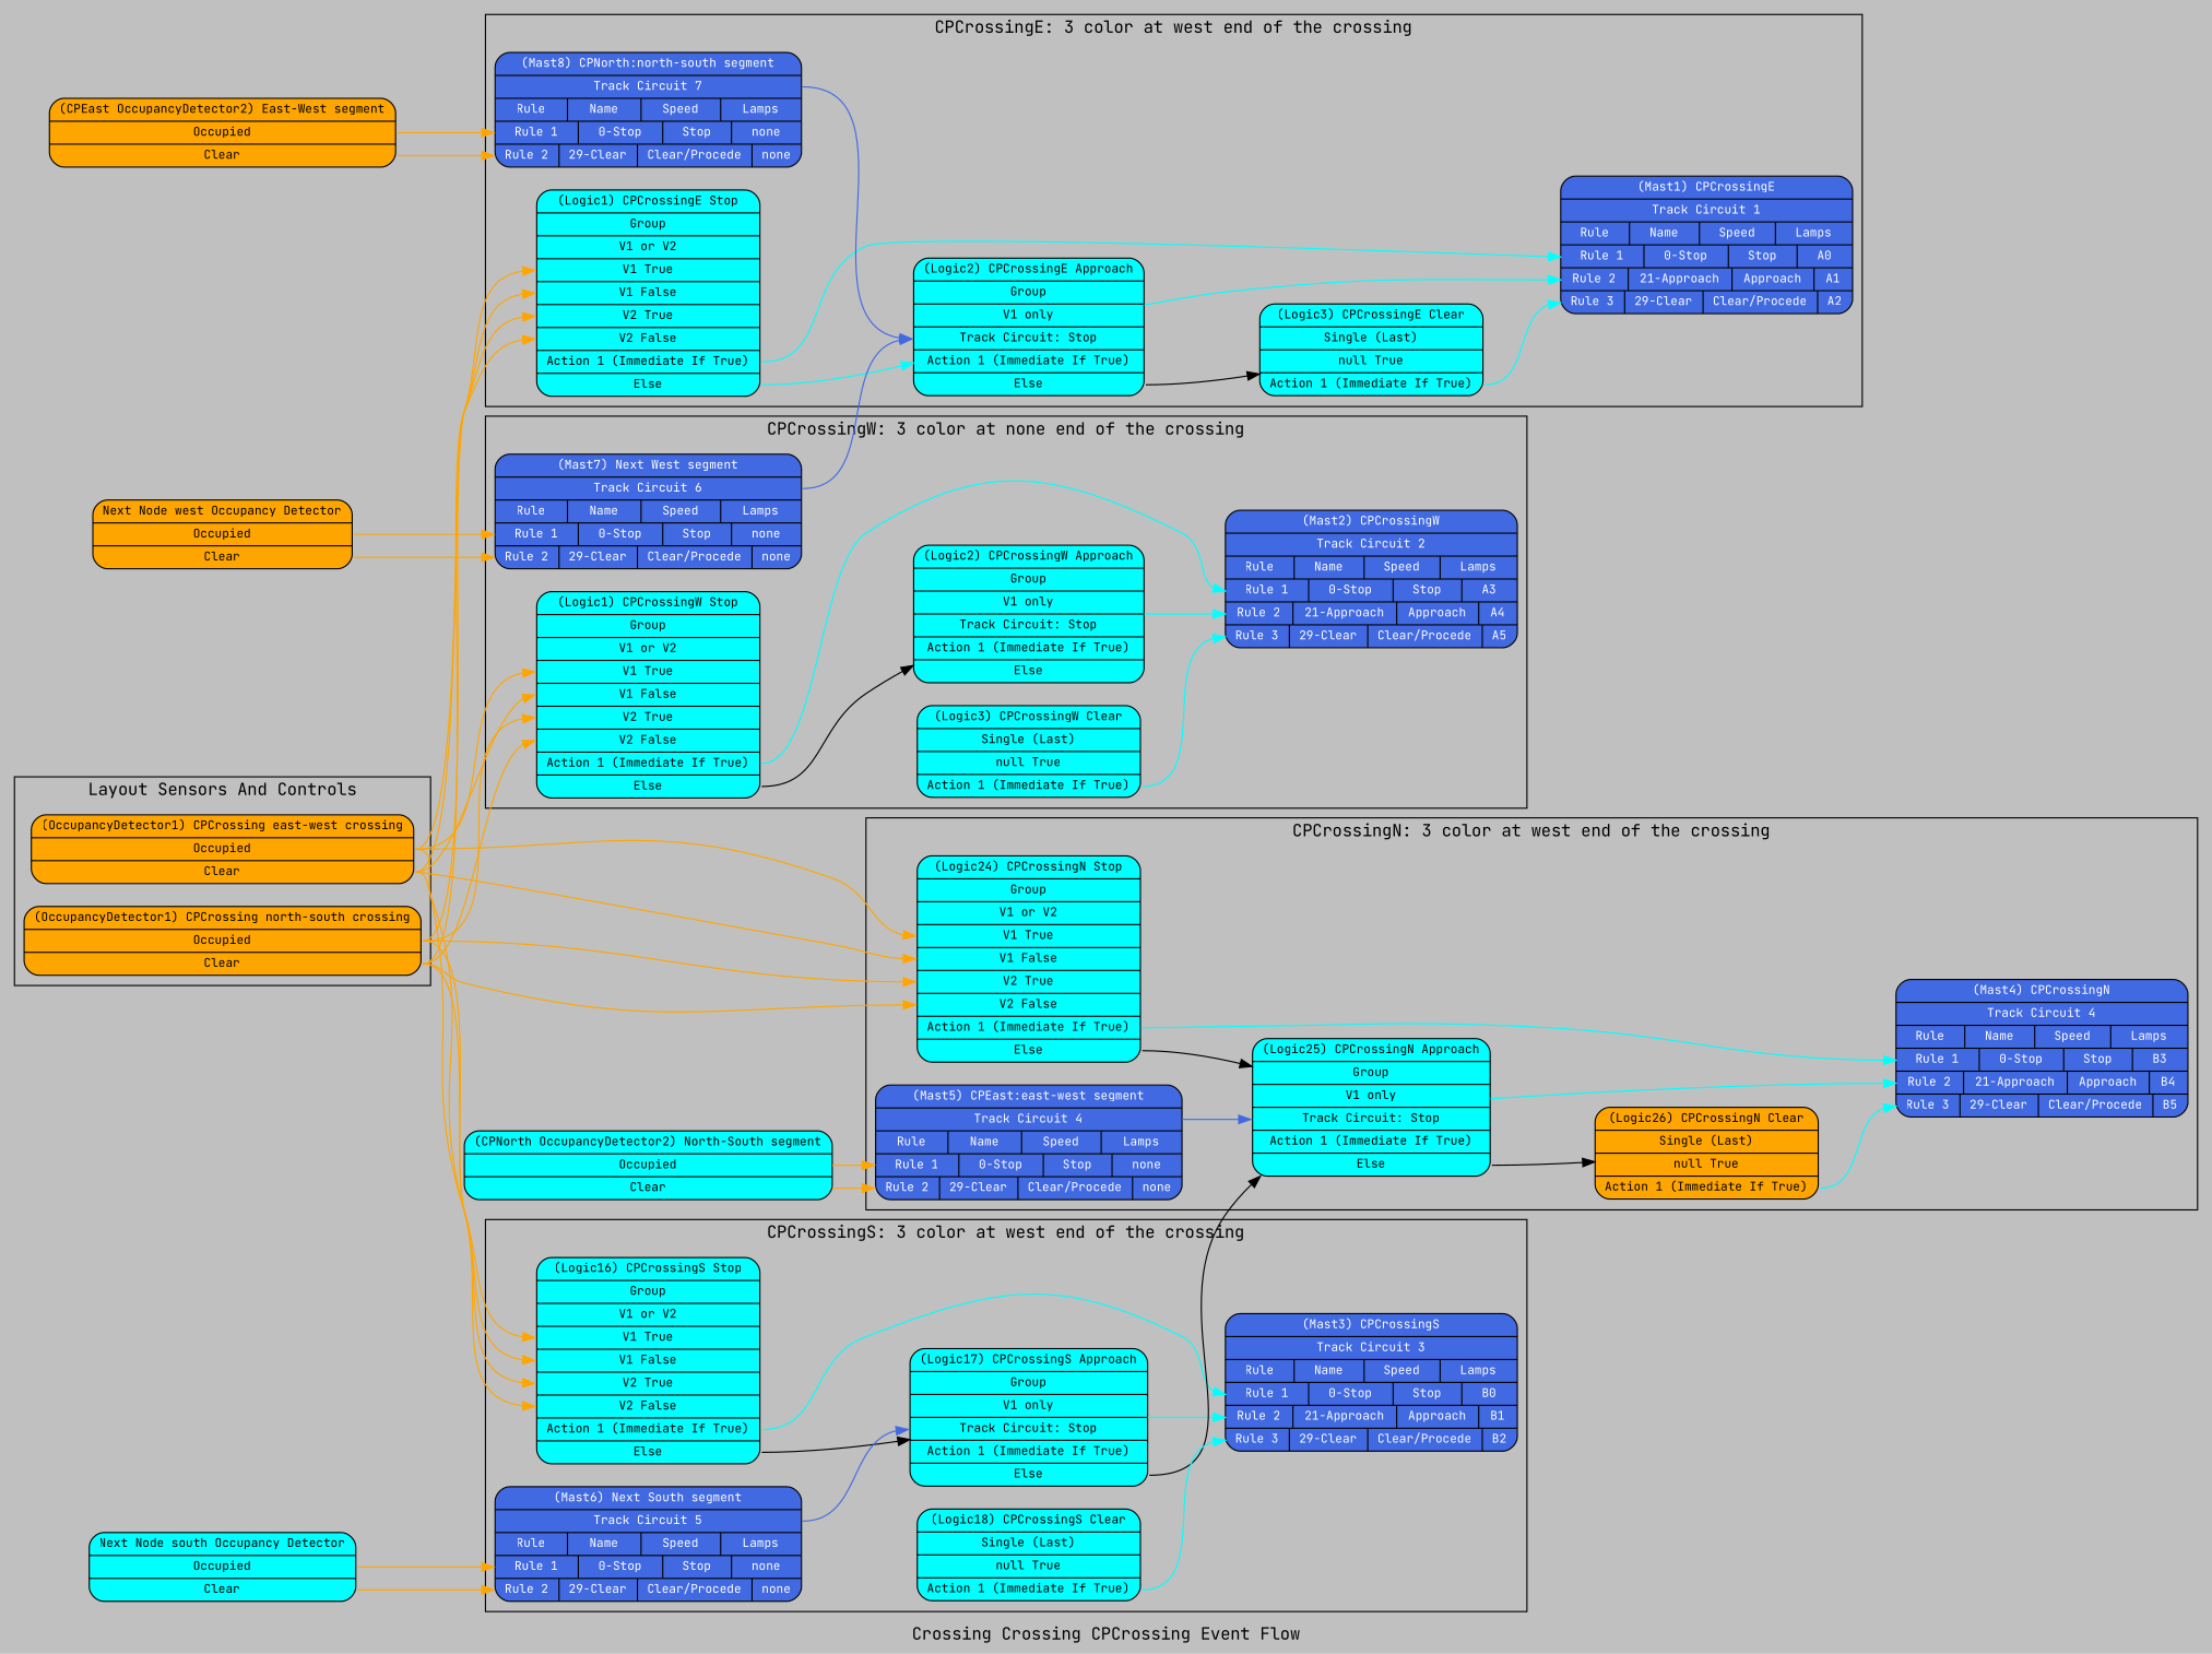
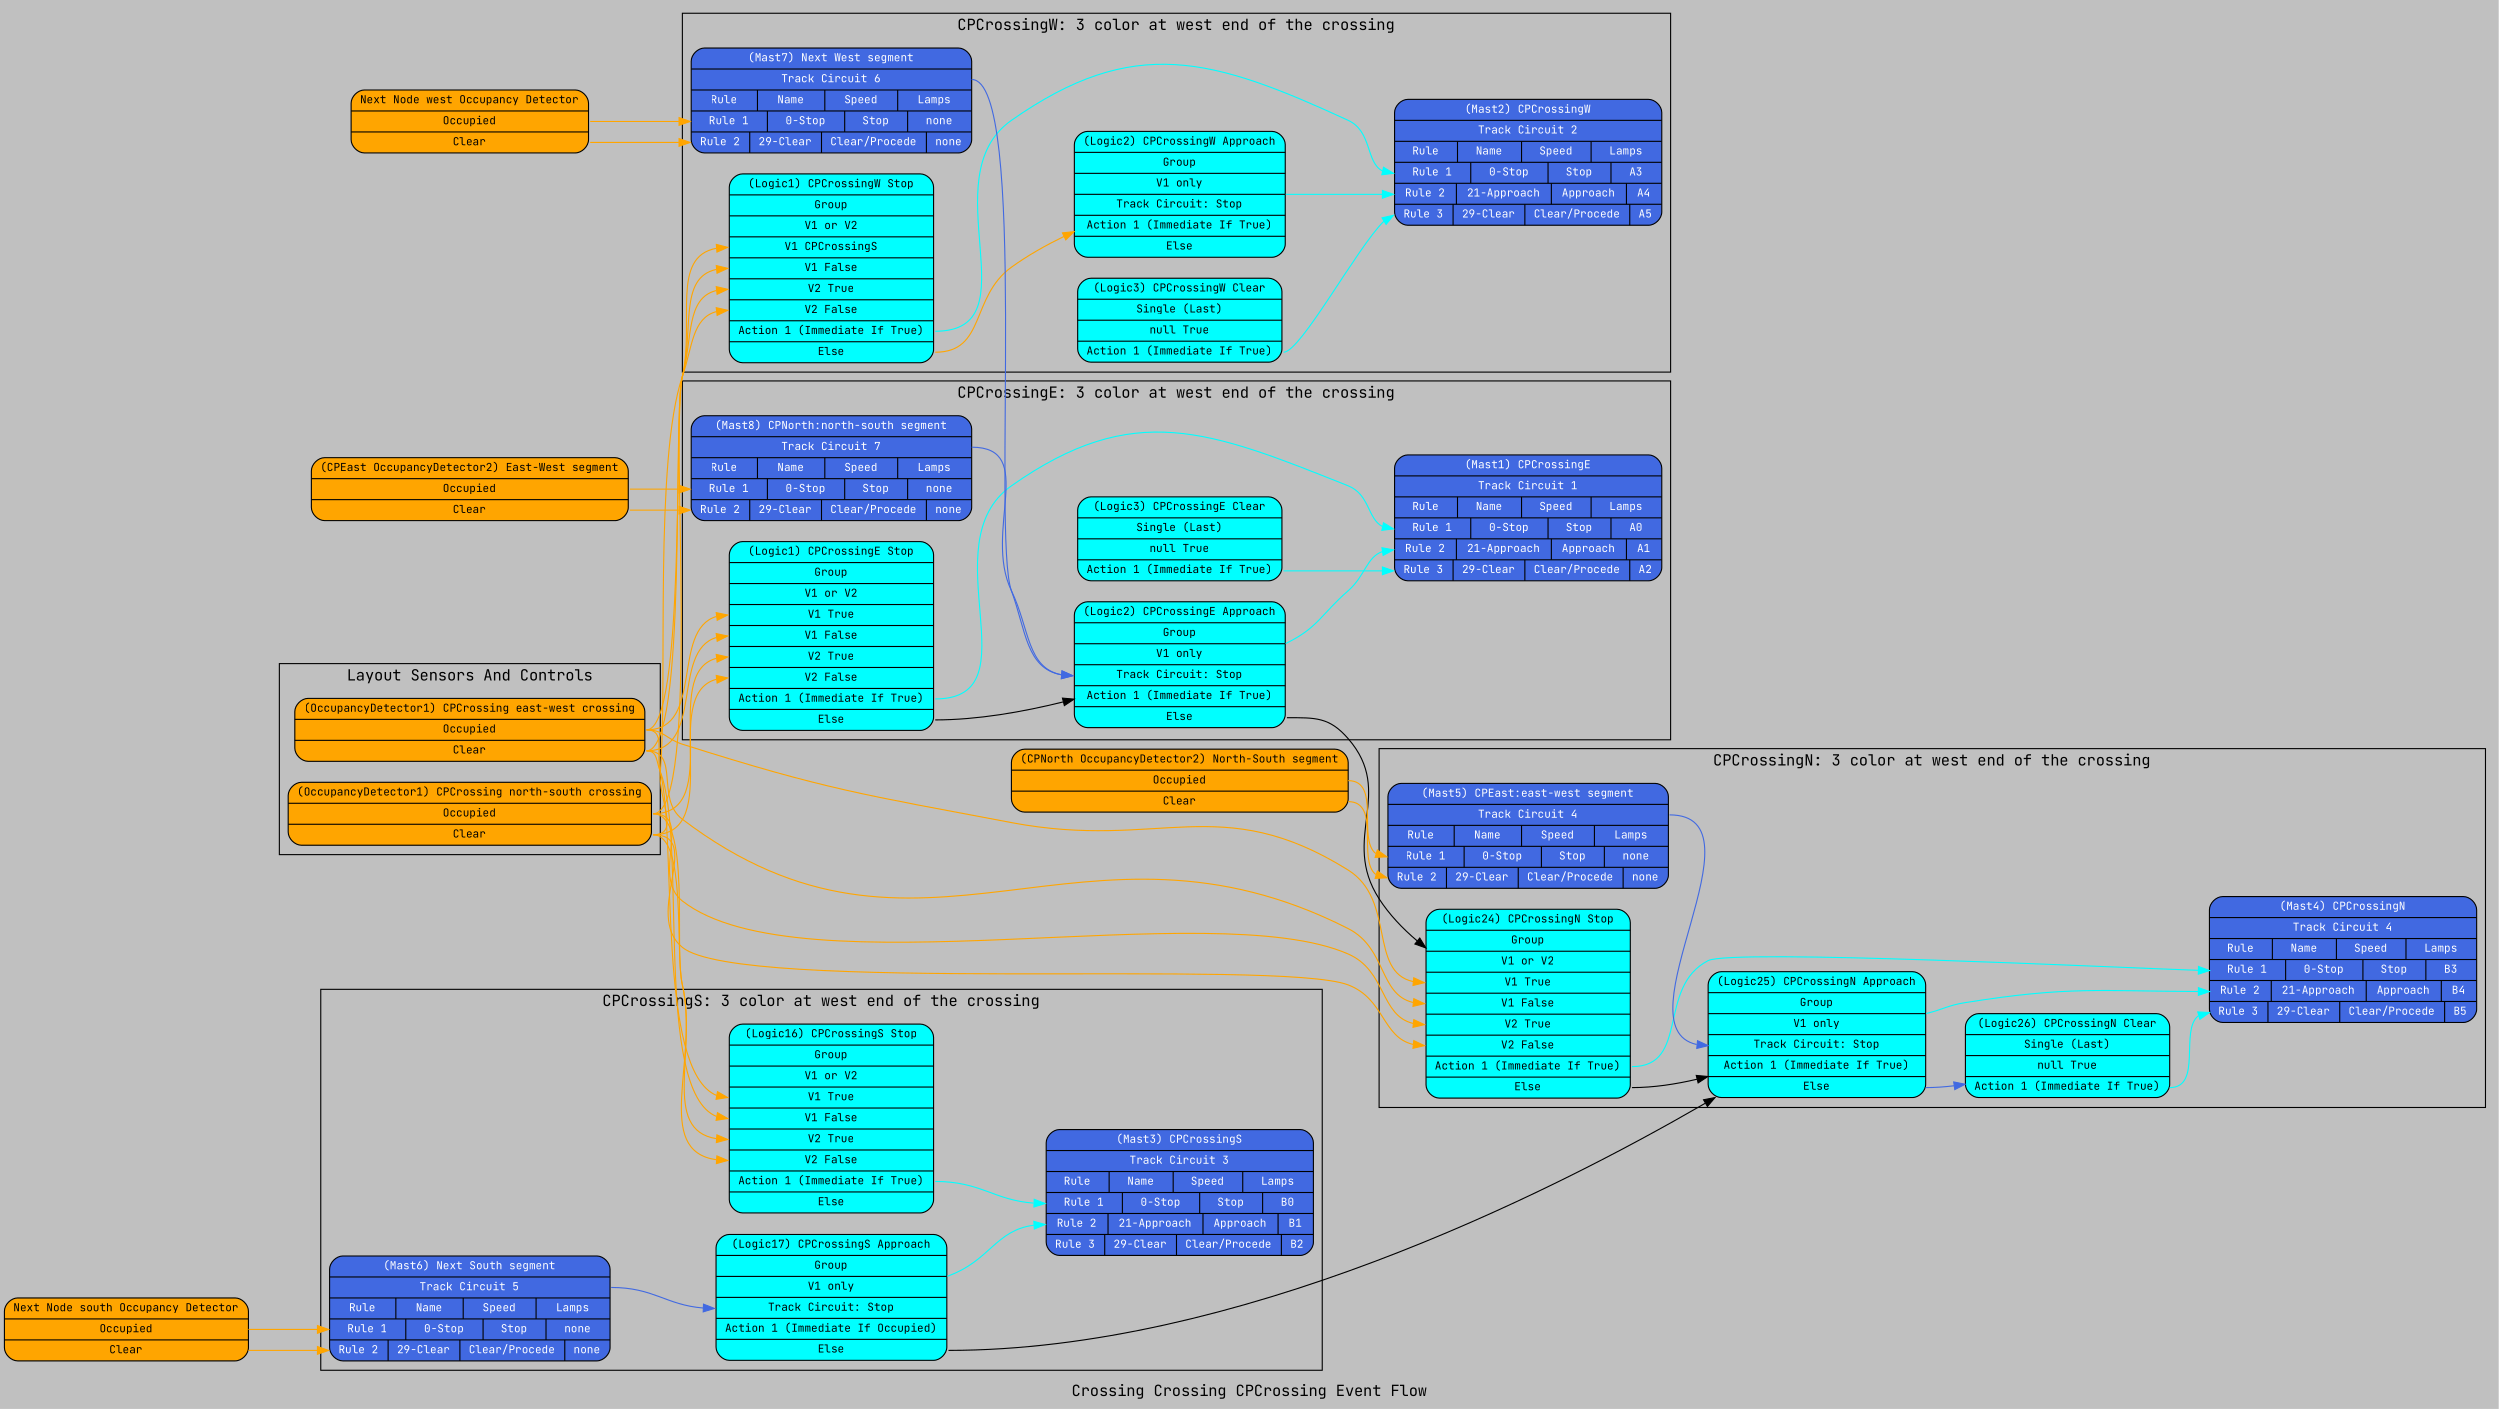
  digraph {
    bgcolor=gray
    fontname="JetBrains Mono"
    label="Crossing Crossing CPCrossing Event Flow"
    rankdir=LR
    node [fillcolor=cyan fontname="JetBrains Mono" fontsize=10 shape=Mrecord style=filled]
    edge [color=orange fontname="JetBrains Mono" headport=R1 tailport=occupied]
    n1 [fillcolor=orange label="(OccupancyDetector1) CPCrossing east-west crossing|<occupied> Occupied|<clear> Clear"]
    n2 [fillcolor=orange label="(OccupancyDetector1) CPCrossing north-south crossing|<occupied> Occupied|<clear> Clear"]
    n3 [label="(Logic1) CPCrossingE Stop|Group|V1 or V2|<V1True> V1 True|<V1False> V1 False|<V2True> V2 True|<V2False> V2 False|<A1> Action 1 (Immediate If True)|<else> Else"]
    n4 [fillcolor=RoyalBlue fontcolor=white label="(Mast1) CPCrossingE|<circuit>Track Circuit 1|{Rule|Name|Speed|Lamps}|{<R1>Rule 1|0-Stop|Stop|A0}|{<R2>Rule 2|21-Approach|Approach|A1}|{<R3>Rule 3|29-Clear|Clear/Procede|A2}"]
    n5 [label="(Logic2) CPCrossingE Approach|Group|V1 only|<V1Circuit> Track Circuit: Stop|<A1> Action 1 (Immediate If True)|<else> Else"]
    n6 [label="(Logic3) CPCrossingE Clear|Single (Last)|null True|<A1> Action 1 (Immediate If True)"]
    n7 [fillcolor=RoyalBlue fontcolor=white label="(Mast8) CPNorth:north-south segment|<circuit>Track Circuit 7|{Rule|Name|Speed|Lamps}|{<R1>Rule 1|0-Stop|Stop|none}|{<R2>Rule 2|29-Clear|Clear/Procede|none}"]
-   n8 [label="(Logic1) CPCrossingW Stop|Group|V1 or V2|<V1True> V1 True|<V1False> V1 False|<V2True> V2 True|<V2False> V2 False|<A1> Action 1 (Immediate If True)|<else> Else"]
+   n8 [label="(Logic1) CPCrossingW Stop|Group|V1 or V2|<V1True> V1 CPCrossingS|<V1False> V1 False|<V2True> V2 True|<V2False> V2 False|<A1> Action 1 (Immediate If True)|<else> Else"]
    n9 [fillcolor=RoyalBlue fontcolor=white label="(Mast2) CPCrossingW|<circuit>Track Circuit 2|{Rule|Name|Speed|Lamps}|{<R1>Rule 1|0-Stop|Stop|A3}|{<R2>Rule 2|21-Approach|Approach|A4}|{<R3>Rule 3|29-Clear|Clear/Procede|A5}"]
    n10 [label="(Logic2) CPCrossingW Approach|Group|V1 only|<V1Circuit> Track Circuit: Stop|<A1> Action 1 (Immediate If True)|<else> Else"]
    n11 [label="(Logic3) CPCrossingW Clear|Single (Last)|null True|<A1> Action 1 (Immediate If True)"]
    n12 [fillcolor=RoyalBlue fontcolor=white label="(Mast7) Next West segment|<circuit>Track Circuit 6|{Rule|Name|Speed|Lamps}|{<R1>Rule 1|0-Stop|Stop|none}|{<R2>Rule 2|29-Clear|Clear/Procede|none}"]
    n13 [label="(Logic16) CPCrossingS Stop|Group|V1 or V2|<V1True> V1 True|<V1False> V1 False|<V2True> V2 True|<V2False> V2 False|<A1> Action 1 (Immediate If True)|<else> Else"]
    n14 [fillcolor=RoyalBlue fontcolor=white label="(Mast3) CPCrossingS|<circuit>Track Circuit 3|{Rule|Name|Speed|Lamps}|{<R1>Rule 1|0-Stop|Stop|B0}|{<R2>Rule 2|21-Approach|Approach|B1}|{<R3>Rule 3|29-Clear|Clear/Procede|B2}"]
-   n15 [label="(Logic17) CPCrossingS Approach|Group|V1 only|<V1Circuit> Track Circuit: Stop|<A1> Action 1 (Immediate If True)|<else> Else"]
-   n16 [label="(Logic18) CPCrossingS Clear|Single (Last)|null True|<A1> Action 1 (Immediate If True)"]
+   n15 [label="(Logic17) CPCrossingS Approach|Group|V1 only|<V1Circuit> Track Circuit: Stop|<A1> Action 1 (Immediate If Occupied)|<else> Else"]
    n17 [fillcolor=RoyalBlue fontcolor=white label="(Mast6) Next South segment|<circuit>Track Circuit 5|{Rule|Name|Speed|Lamps}|{<R1>Rule 1|0-Stop|Stop|none}|{<R2>Rule 2|29-Clear|Clear/Procede|none}"]
    n18 [label="(Logic24) CPCrossingN Stop|Group|V1 or V2|<V1True> V1 True|<V1False> V1 False|<V2True> V2 True|<V2False> V2 False|<A1> Action 1 (Immediate If True)|<else> Else"]
    n19 [fillcolor=RoyalBlue fontcolor=white label="(Mast4) CPCrossingN|<circuit>Track Circuit 4|{Rule|Name|Speed|Lamps}|{<R1>Rule 1|0-Stop|Stop|B3}|{<R2>Rule 2|21-Approach|Approach|B4}|{<R3>Rule 3|29-Clear|Clear/Procede|B5}"]
    n20 [label="(Logic25) CPCrossingN Approach|Group|V1 only|<V1Circuit> Track Circuit: Stop|<A1> Action 1 (Immediate If True)|<else> Else"]
-   n21 [fillcolor=orange label="(Logic26) CPCrossingN Clear|Single (Last)|null True|<A1> Action 1 (Immediate If True)"]
+   n21 [label="(Logic26) CPCrossingN Clear|Single (Last)|null True|<A1> Action 1 (Immediate If True)"]
    n22 [fillcolor=RoyalBlue fontcolor=white label="(Mast5) CPEast:east-west segment|<circuit>Track Circuit 4|{Rule|Name|Speed|Lamps}|{<R1>Rule 1|0-Stop|Stop|none}|{<R2>Rule 2|29-Clear|Clear/Procede|none}"]
-   n23 [label="(CPNorth OccupancyDetector2) North-South segment|<occupied> Occupied|<clear> Clear"]
-   n24 [label="Next Node south Occupancy Detector|<occupied> Occupied|<clear> Clear"]
+   n23 [fillcolor=orange label="(CPNorth OccupancyDetector2) North-South segment|<occupied> Occupied|<clear> Clear"]
+   n24 [fillcolor=orange label="Next Node south Occupancy Detector|<occupied> Occupied|<clear> Clear"]
    n25 [fillcolor=orange label="Next Node west Occupancy Detector|<occupied> Occupied|<clear> Clear"]
    n26 [fillcolor=orange label="(CPEast OccupancyDetector2) East-West segment|<occupied> Occupied|<clear> Clear"]
    subgraph cluster_1 {
      label="Layout Sensors And Controls"
      n1
      n2
    }
    subgraph cluster_2 {
      label="CPCrossingE: 3 color at west end of the crossing"
      n3
      n4
      n5
      n6
      n7
    }
    subgraph cluster_3 {
-     label="CPCrossingW: 3 color at none end of the crossing"
+     label="CPCrossingW: 3 color at west end of the crossing"
      n8
      n9
      n10
      n11
      n12
    }
    subgraph cluster_4 {
      label="CPCrossingS: 3 color at west end of the crossing"
      n13
      n14
      n15
-     n16
      n17
    }
    subgraph cluster_5 {
      label="CPCrossingN: 3 color at west end of the crossing"
      n18
      n19
      n20
      n21
      n22
    }
    n1 -> n3 [headport=V1True]
    n1 -> n3 [headport=V1False tailport=clear]
    n1 -> n8 [headport=V1True]
    n1 -> n8 [headport=V1False tailport=clear]
    n1 -> n13 [headport=V1True]
    n1 -> n13 [headport=V1False tailport=clear]
    n1 -> n18 [headport=V1True]
    n1 -> n18 [headport=V1False tailport=clear]
    n2 -> n3 [headport=V2True]
    n2 -> n3 [headport=V2False tailport=clear]
    n2 -> n8 [headport=V2True]
    n2 -> n8 [headport=V2False tailport=clear]
    n2 -> n13 [headport=V2True]
    n2 -> n13 [headport=V2False tailport=clear]
    n2 -> n18 [headport=V2True]
    n2 -> n18 [headport=V2False tailport=clear]
    n3 -> n4 [color=cyan tailport=A1]
-   n3 -> n5 [tailport=else color=cyan headport=""]
+   n3 -> n5 [tailport=else color="" headport=""]
    n5 -> n4 [color=cyan headport=R2 tailport=A2]
-   n5 -> n6 [tailport=else color="" headport=""]
+   n5 -> n18 [tailport=else color="" headport=""]
    n6 -> n4 [color=cyan headport=R3 tailport=A1]
    n7 -> n5 [color=RoyalBlue headport=V1Circuit tailport=circuit]
    n8 -> n9 [color=cyan tailport=A1]
-   n8 -> n10 [tailport=else color="" headport=""]
+   n8 -> n10 [tailport=else headport=""]
    n10 -> n9 [color=cyan headport=R2 tailport=A2]
    n11 -> n9 [color=cyan headport=R3 tailport=A1]
    n12 -> n5 [color=RoyalBlue headport=V1Circuit tailport=circuit]
    n13 -> n14 [color=cyan tailport=A1]
-   n13 -> n15 [tailport=else color="" headport=""]
    n15 -> n14 [color=cyan headport=R2 tailport=A2]
    n15 -> n20 [tailport=else color="" headport=""]
-   n16 -> n14 [color=cyan headport=R3 tailport=A1]
    n17 -> n15 [color=RoyalBlue headport=V1Circuit tailport=circuit]
    n18 -> n19 [color=cyan tailport=A1]
    n18 -> n20 [tailport=else color="" headport=""]
    n20 -> n19 [color=cyan headport=R2 tailport=A2]
-   n20 -> n21 [tailport=else color="" headport=""]
+   n20 -> n21 [tailport=else color=RoyalBlue headport=""]
    n21 -> n19 [color=cyan headport=R3 tailport=A1]
    n22 -> n20 [color=RoyalBlue headport=V1Circuit tailport=circuit]
    n23 -> n22
    n23 -> n22 [headport=R2 tailport=clear]
    n24 -> n17
    n24 -> n17 [headport=R2 tailport=clear]
    n25 -> n12
    n25 -> n12 [headport=R2 tailport=clear]
    n26 -> n7
    n26 -> n7 [headport=R2 tailport=clear]
  }
